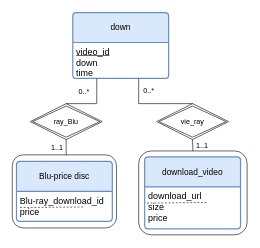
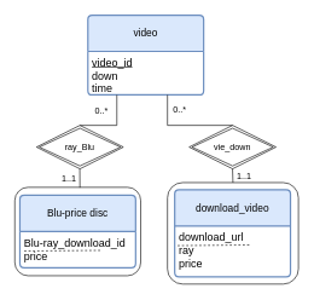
  <mxCell id="0" />
  <mxCell id="1" parent="0" />
- <mxCell id="2" value="down" style="swimlane;childLayout=stackLayout;horizontal=1;startSize=50;horizontalStack=0;rounded=1;fontSize=14;fontStyle=0;strokeWidth=2;resizeParent=0;resizeLast=1;shadow=0;dashed=0;align=center;arcSize=4;whiteSpace=wrap;html=1;fillColor=#dae8fc;strokeColor=#6c8ebf;" parent="1" vertex="1"><mxGeometry x="121" width="160" height="110" as="geometry" y="20" /></mxCell>
+ <mxCell id="2" value="video" style="swimlane;childLayout=stackLayout;horizontal=1;startSize=50;horizontalStack=0;rounded=1;fontSize=14;fontStyle=0;strokeWidth=2;resizeParent=0;resizeLast=1;shadow=0;dashed=0;align=center;arcSize=4;whiteSpace=wrap;html=1;fillColor=#dae8fc;strokeColor=#6c8ebf;" parent="1" vertex="1"><mxGeometry x="121" width="160" height="110" as="geometry" y="20" /></mxCell>
  <mxCell id="3" value="&lt;span style=&quot;font-size: 15px;&quot;&gt;&lt;u&gt;video_id&lt;/u&gt;&lt;/span&gt;&lt;br&gt;&lt;div&gt;&lt;div&gt;&lt;span style=&quot;font-size: 15px;&quot;&gt;down&lt;/span&gt;&lt;/div&gt;&lt;div&gt;&lt;span style=&quot;font-size: 15px;&quot;&gt;time&lt;/span&gt;&lt;/div&gt;&lt;/div&gt;" style="align=left;strokeColor=none;fillColor=none;spacingLeft=4;spacingRight=4;fontSize=12;verticalAlign=top;resizable=0;rotatable=0;part=1;html=1;whiteSpace=wrap;" parent="2" vertex="1"><mxGeometry y="50" width="160" height="60" as="geometry" /></mxCell>
  <mxCell id="4" style="edgeStyle=orthogonalEdgeStyle;rounded=0;orthogonalLoop=1;jettySize=auto;html=1;exitX=0.5;exitY=1;exitDx=0;exitDy=0;" parent="2" edge="1"><mxGeometry relative="1" as="geometry"><mxPoint x="252" y="226" as="sourcePoint" /><mxPoint x="252" y="226" as="targetPoint" /></mxGeometry></mxCell>
  <mxCell id="5" value="Blu-price disc" style="swimlane;childLayout=stackLayout;horizontal=1;startSize=50;horizontalStack=0;rounded=1;fontSize=14;fontStyle=0;strokeWidth=2;resizeParent=0;resizeLast=1;shadow=0;dashed=0;align=center;arcSize=4;whiteSpace=wrap;html=1;fillColor=#dae8fc;strokeColor=#6c8ebf;" parent="1" vertex="1"><mxGeometry x="27" y="268.5" width="160" height="100" as="geometry" /></mxCell>
  <mxCell id="6" value="&lt;font style=&quot;font-size: 15px;&quot;&gt;Blu-ray_download_id&lt;/font&gt;&lt;div&gt;&lt;span style=&quot;font-size: 15px;&quot;&gt;price&lt;/span&gt;&lt;/div&gt;" style="align=left;strokeColor=none;fillColor=none;spacingLeft=4;spacingRight=4;fontSize=12;verticalAlign=top;resizable=0;rotatable=0;part=1;html=1;whiteSpace=wrap;" parent="5" vertex="1"><mxGeometry y="50" width="160" height="50" as="geometry" /></mxCell>
  <mxCell id="7" value="" style="endArrow=none;dashed=1;html=1;rounded=0;" parent="5" edge="1"><mxGeometry width="50" height="50" relative="1" as="geometry"><mxPoint x="6" y="77" as="sourcePoint" /><mxPoint x="114" y="76" as="targetPoint" /></mxGeometry></mxCell>
  <mxCell id="8" value="download_video" style="swimlane;childLayout=stackLayout;horizontal=1;startSize=50;horizontalStack=0;rounded=1;fontSize=14;fontStyle=0;strokeWidth=2;resizeParent=0;resizeLast=1;shadow=0;dashed=0;align=center;arcSize=4;whiteSpace=wrap;html=1;fillColor=#dae8fc;strokeColor=#6c8ebf;" parent="1" vertex="1"><mxGeometry x="241" y="261" width="160" height="120" as="geometry" /></mxCell>
  <mxCell id="9" value="" style="endArrow=none;dashed=1;html=1;rounded=0;" parent="8" edge="1"><mxGeometry width="50" height="50" relative="1" as="geometry"><mxPoint x="4" y="77" as="sourcePoint" /><mxPoint x="104" y="76" as="targetPoint" /></mxGeometry></mxCell>
- <mxCell id="10" value="&lt;span style=&quot;font-size: 15px;&quot;&gt;download_url&lt;/span&gt;&lt;br&gt;&lt;div&gt;&lt;span style=&quot;font-size: 15px;&quot;&gt;size&lt;/span&gt;&lt;/div&gt;&lt;div&gt;&lt;span style=&quot;font-size: 15px;&quot;&gt;price&lt;/span&gt;&lt;/div&gt;" style="align=left;strokeColor=none;fillColor=none;spacingLeft=4;spacingRight=4;fontSize=12;verticalAlign=top;resizable=0;rotatable=0;part=1;html=1;whiteSpace=wrap;" parent="8" vertex="1"><mxGeometry y="50" width="160" height="70" as="geometry" /></mxCell>
+ <mxCell id="10" value="&lt;span style=&quot;font-size: 15px;&quot;&gt;download_url&lt;/span&gt;&lt;br&gt;&lt;div&gt;&lt;span style=&quot;font-size: 15px;&quot;&gt;ray&lt;/span&gt;&lt;/div&gt;&lt;div&gt;&lt;span style=&quot;font-size: 15px;&quot;&gt;price&lt;/span&gt;&lt;/div&gt;" style="align=left;strokeColor=none;fillColor=none;spacingLeft=4;spacingRight=4;fontSize=12;verticalAlign=top;resizable=0;rotatable=0;part=1;html=1;whiteSpace=wrap;" parent="8" vertex="1"><mxGeometry y="50" width="160" height="70" as="geometry" /></mxCell>
  <mxCell id="11" value="" style="rounded=1;whiteSpace=wrap;html=1;fillColor=none;" parent="1" vertex="1"><mxGeometry x="20" y="257.5" width="174" height="122" as="geometry" /></mxCell>
  <mxCell id="12" value="" style="rounded=1;whiteSpace=wrap;html=1;fillColor=none;" parent="1" vertex="1"><mxGeometry x="231" y="251" width="181" height="140" as="geometry" /></mxCell>
  <mxCell id="13" value="ray_Blu" style="shape=rhombus;double=1;perimeter=rhombusPerimeter;whiteSpace=wrap;html=1;align=center;" parent="1" vertex="1"><mxGeometry x="50" y="172" width="120" height="60" as="geometry" /></mxCell>
- <mxCell id="14" value="vie_ray" style="shape=rhombus;double=1;perimeter=rhombusPerimeter;whiteSpace=wrap;html=1;align=center;" parent="1" vertex="1"><mxGeometry x="261" y="172" width="120" height="60" as="geometry" /></mxCell>
+ <mxCell id="14" value="vie_down" style="shape=rhombus;double=1;perimeter=rhombusPerimeter;whiteSpace=wrap;html=1;align=center;" parent="1" vertex="1"><mxGeometry x="261" y="172" width="120" height="60" as="geometry" /></mxCell>
  <mxCell id="15" value="" style="endArrow=none;html=1;rounded=0;exitX=0.538;exitY=0.971;exitDx=0;exitDy=0;exitPerimeter=0;" parent="1" edge="1"><mxGeometry relative="1" as="geometry"><mxPoint x="109.78" y="232" as="sourcePoint" /><mxPoint x="110" y="258" as="targetPoint" /></mxGeometry></mxCell>
  <mxCell id="16" value="" style="endArrow=none;html=1;rounded=0;exitX=0.538;exitY=0.971;exitDx=0;exitDy=0;exitPerimeter=0;entryX=0.5;entryY=0;entryDx=0;entryDy=0;" parent="1" target="12" edge="1"><mxGeometry relative="1" as="geometry"><mxPoint x="320.89" y="232" as="sourcePoint" /><mxPoint x="321.11" y="258" as="targetPoint" /></mxGeometry></mxCell>
  <mxCell id="17" value="" style="endArrow=none;html=1;rounded=0;exitX=0.5;exitY=0;exitDx=0;exitDy=0;" parent="1" source="14" edge="1"><mxGeometry width="50" height="50" relative="1" as="geometry"><mxPoint x="181" y="180" as="sourcePoint" /><mxPoint x="231" y="130" as="targetPoint" /><Array as="points"><mxPoint x="231" y="172" /></Array></mxGeometry></mxCell>
  <mxCell id="18" value="" style="endArrow=none;html=1;rounded=0;entryX=0.25;entryY=1;entryDx=0;entryDy=0;" parent="1" target="3" edge="1"><mxGeometry width="50" height="50" relative="1" as="geometry"><mxPoint x="110" y="172" as="sourcePoint" /><mxPoint x="63" y="160" as="targetPoint" /><Array as="points"><mxPoint x="161" y="172" /></Array></mxGeometry></mxCell>
  <mxCell id="19" value="1..1&lt;span style=&quot;color: rgba(0, 0, 0, 0); font-family: monospace; font-size: 0px; text-align: start; text-wrap-mode: nowrap;&quot;&gt;%3CmxGraphModel%3E%3Croot%3E%3CmxCell%20id%3D%220%22%2F%3E%3CmxCell%20id%3D%221%22%20parent%3D%220%22%2F%3E%3CmxCell%20id%3D%222%22%20value%3D%220..*%22%20style%3D%22text%3Bhtml%3D1%3Balign%3Dcenter%3BverticalAlign%3Dmiddle%3BwhiteSpace%3Dwrap%3Brounded%3D0%3Brotation%3D0%3B%22%20vertex%3D%221%22%20parent%3D%221%22%3E%3CmxGeometry%20x%3D%22234%22%20y%3D%22120%22%20width%3D%2260%22%20height%3D%2230%22%20as%3D%22geometry%22%2F%3E%3C%2FmxCell%3E%3C%2Froot%3E%3C%2FmxGraphModel%3E&lt;/span&gt;" style="text;html=1;align=center;verticalAlign=middle;whiteSpace=wrap;rounded=0;rotation=0;" parent="1" vertex="1"><mxGeometry x="65" y="231" width="60" height="30" as="geometry" /></mxCell>
  <mxCell id="20" value="1..1&lt;span style=&quot;color: rgba(0, 0, 0, 0); font-family: monospace; font-size: 0px; text-align: start; text-wrap-mode: nowrap;&quot;&gt;%3CmxGraphModel%3E%3Croot%3E%3CmxCell%20id%3D%220%22%2F%3E%3CmxCell%20id%3D%221%22%20parent%3D%220%22%2F%3E%3CmxCell%20id%3D%222%22%20value%3D%220..*%22%20style%3D%22text%3Bhtml%3D1%3Balign%3Dcenter%3BverticalAlign%3Dmiddle%3BwhiteSpace%3Dwrap%3Brounded%3D0%3Brotation%3D0%3B%22%20vertex%3D%221%22%20parent%3D%221%22%3E%3CmxGeometry%20x%3D%22234%22%20y%3D%22120%22%20width%3D%2260%22%20height%3D%2230%22%20as%3D%22geometry%22%2F%3E%3C%2FmxCell%3E%3C%2Froot%3E%3C%2FmxGraphModel%3E&lt;/span&gt;" style="text;html=1;align=center;verticalAlign=middle;whiteSpace=wrap;rounded=0;rotation=0;" parent="1" vertex="1"><mxGeometry x="307" y="227.5" width="60" height="30" as="geometry" /></mxCell>
  <mxCell id="21" value="0..*" style="text;html=1;align=center;verticalAlign=middle;whiteSpace=wrap;rounded=0;rotation=0;" parent="1" vertex="1"><mxGeometry x="218" y="136" width="60" height="30" as="geometry" /></mxCell>
  <mxCell id="22" value="0..*" style="text;html=1;align=center;verticalAlign=middle;whiteSpace=wrap;rounded=0;rotation=0;" parent="1" vertex="1"><mxGeometry x="110" y="138" width="60" height="30" as="geometry" /></mxCell>
